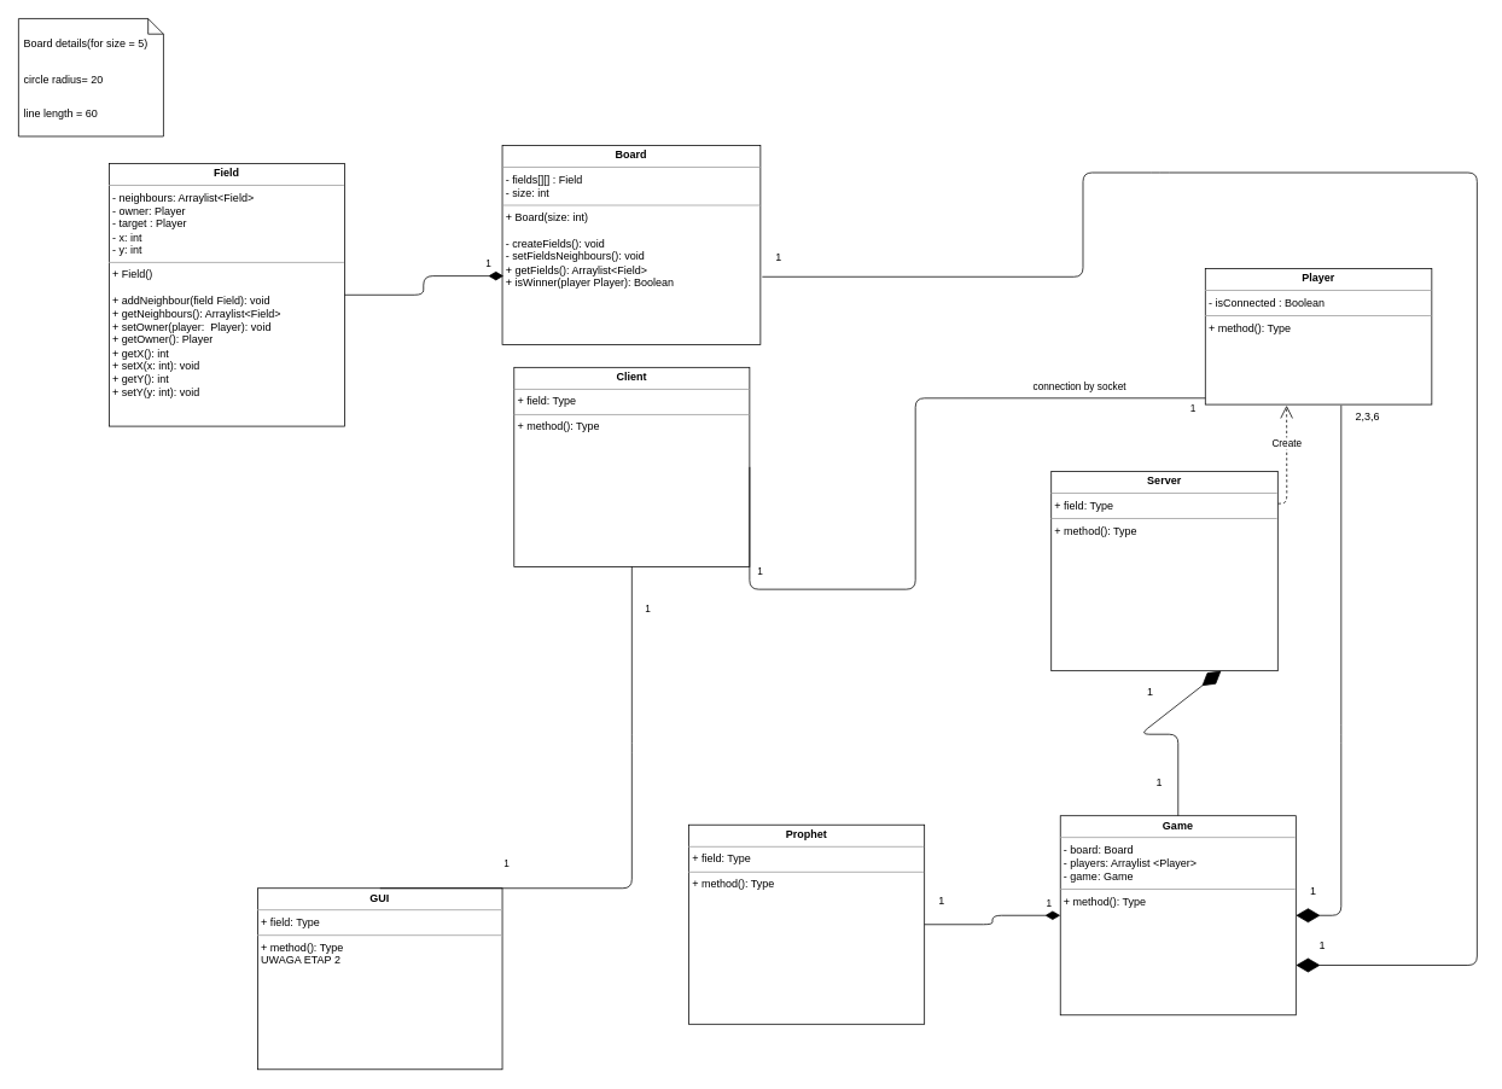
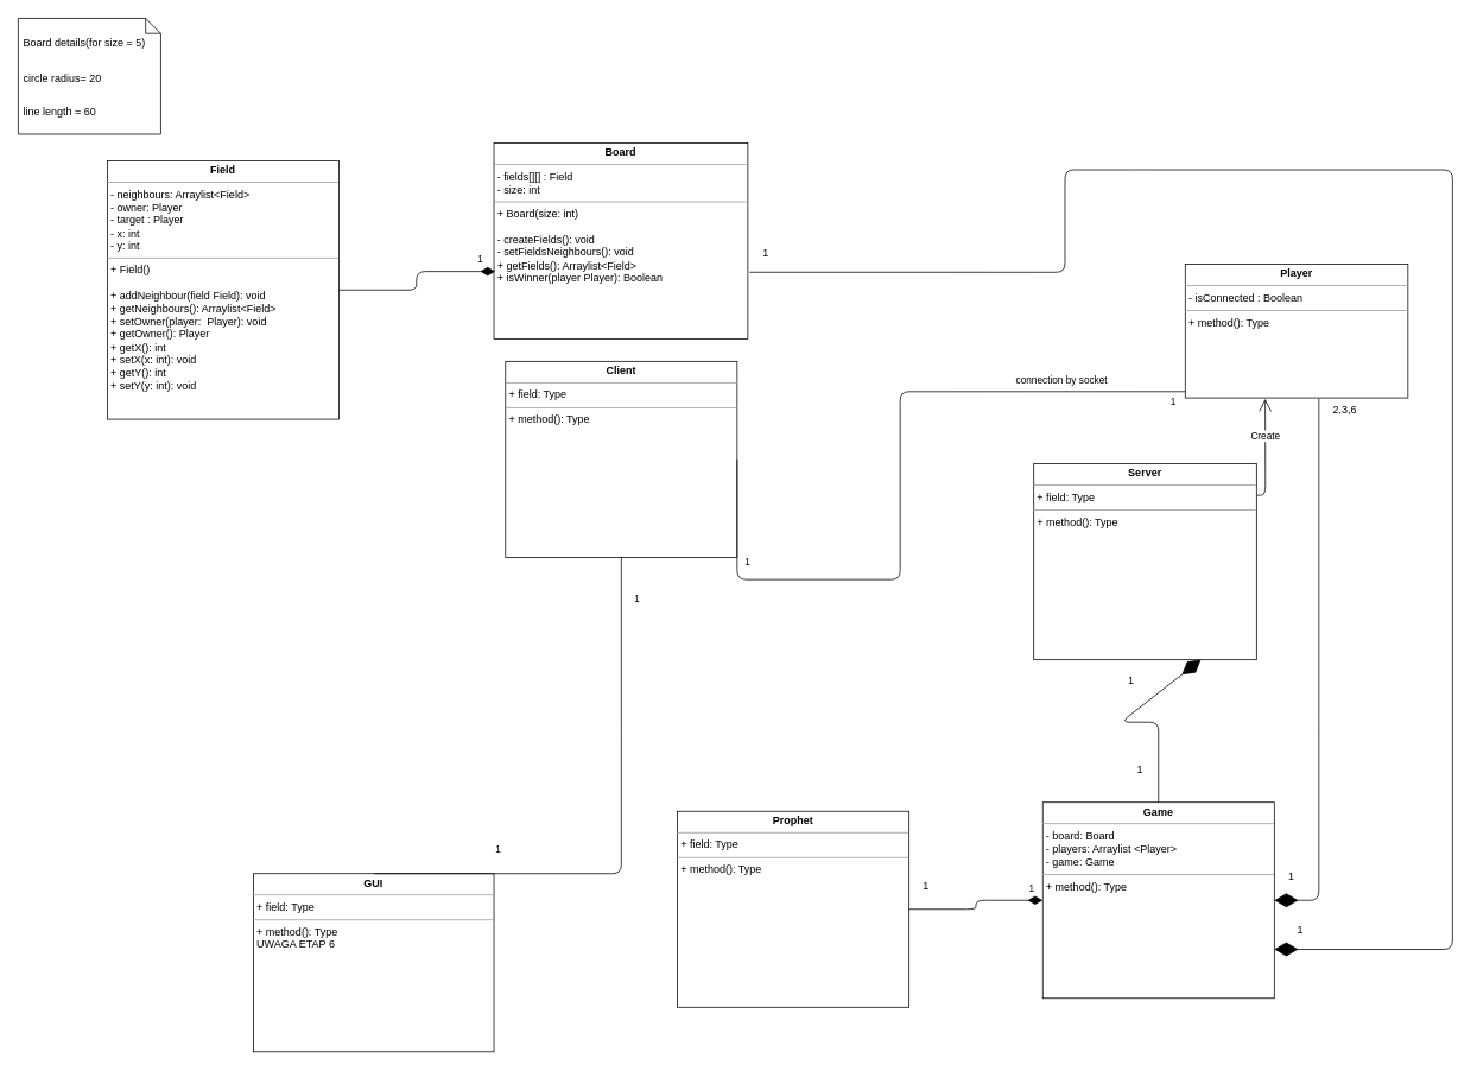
  <mxCell id="0" />
  <mxCell id="1" parent="0" />
  <mxCell id="2" value="&lt;p style=&quot;margin: 0px ; margin-top: 4px ; text-align: center&quot;&gt;&lt;b&gt;Server&lt;/b&gt;&lt;/p&gt;&lt;hr size=&quot;1&quot;&gt;&lt;p style=&quot;margin: 0px ; margin-left: 4px&quot;&gt;+ field: Type&lt;br&gt;&lt;/p&gt;&lt;hr size=&quot;1&quot;&gt;&lt;p style=&quot;margin: 0px ; margin-left: 4px&quot;&gt;+ method(): Type&lt;/p&gt;" style="verticalAlign=top;align=left;overflow=fill;fontSize=12;fontFamily=Helvetica;html=1;" parent="1" vertex="1"><mxGeometry x="1160" y="520" width="250" height="220" as="geometry" /></mxCell>
  <mxCell id="3" value="&lt;p style=&quot;margin: 0px ; margin-top: 4px ; text-align: center&quot;&gt;&lt;b&gt;Board&lt;/b&gt;&lt;/p&gt;&lt;hr size=&quot;1&quot;&gt;&lt;p style=&quot;margin: 0px ; margin-left: 4px&quot;&gt;- fields[][]&lt;span&gt;&amp;nbsp;: Field&lt;/span&gt;&lt;/p&gt;&lt;p style=&quot;margin: 0px ; margin-left: 4px&quot;&gt;- size: int&lt;/p&gt;&lt;hr size=&quot;1&quot;&gt;&lt;p style=&quot;margin: 0px ; margin-left: 4px&quot;&gt;+ Board(size: int)&lt;/p&gt;&lt;p style=&quot;margin: 0px ; margin-left: 4px&quot;&gt;&lt;br&gt;&lt;/p&gt;&lt;p style=&quot;margin: 0px ; margin-left: 4px&quot;&gt;- createFields(): void&lt;/p&gt;&lt;p style=&quot;margin: 0px ; margin-left: 4px&quot;&gt;- setFieldsNeighbours(): void&lt;/p&gt;&lt;p style=&quot;margin: 0px ; margin-left: 4px&quot;&gt;+ getFields(): Arraylist&amp;lt;Field&amp;gt;&lt;/p&gt;&lt;p style=&quot;margin: 0px ; margin-left: 4px&quot;&gt;+ isWinner(player Player): Boolean&lt;/p&gt;" style="verticalAlign=top;align=left;overflow=fill;fontSize=12;fontFamily=Helvetica;html=1;" parent="1" vertex="1"><mxGeometry x="554" y="160" width="285" height="220" as="geometry" /></mxCell>
  <mxCell id="4" value="&lt;p style=&quot;margin: 0px ; margin-top: 4px ; text-align: center&quot;&gt;&lt;b&gt;Field&lt;/b&gt;&lt;/p&gt;&lt;hr size=&quot;1&quot;&gt;&lt;p style=&quot;margin: 0px ; margin-left: 4px&quot;&gt;- neighbours: Arraylist&amp;lt;Field&amp;gt;&lt;/p&gt;&lt;p style=&quot;margin: 0px ; margin-left: 4px&quot;&gt;- owner: Player&lt;/p&gt;&lt;p style=&quot;margin: 0px ; margin-left: 4px&quot;&gt;- target : Player&lt;/p&gt;&lt;p style=&quot;margin: 0px ; margin-left: 4px&quot;&gt;- x: int&lt;/p&gt;&lt;p style=&quot;margin: 0px ; margin-left: 4px&quot;&gt;- y: int&lt;/p&gt;&lt;hr size=&quot;1&quot;&gt;&lt;p style=&quot;margin: 0px ; margin-left: 4px&quot;&gt;+ Field()&lt;/p&gt;&lt;p style=&quot;margin: 0px ; margin-left: 4px&quot;&gt;&lt;br&gt;&lt;/p&gt;&lt;p style=&quot;margin: 0px ; margin-left: 4px&quot;&gt;+ addNeighbour(field Field): void&lt;/p&gt;&lt;p style=&quot;margin: 0px ; margin-left: 4px&quot;&gt;+ getNeighbours(): Arraylist&amp;lt;Field&amp;gt;&lt;/p&gt;&lt;p style=&quot;margin: 0px ; margin-left: 4px&quot;&gt;+ setOwner(player:&amp;nbsp; Player): void&lt;/p&gt;&lt;p style=&quot;margin: 0px ; margin-left: 4px&quot;&gt;+ getOwner(): Player&lt;/p&gt;&lt;p style=&quot;margin: 0px ; margin-left: 4px&quot;&gt;+ getX(): int&lt;/p&gt;&lt;p style=&quot;margin: 0px ; margin-left: 4px&quot;&gt;+ setX(x: int): void&lt;/p&gt;&lt;p style=&quot;margin: 0px 0px 0px 4px&quot;&gt;+ getY(): int&lt;/p&gt;&lt;p style=&quot;margin: 0px 0px 0px 4px&quot;&gt;+ setY(y: int): void&lt;/p&gt;" style="verticalAlign=top;align=left;overflow=fill;fontSize=12;fontFamily=Helvetica;html=1;" parent="1" vertex="1"><mxGeometry x="120" y="180" width="260" height="290" as="geometry" /></mxCell>
  <mxCell id="5" value="&lt;p style=&quot;margin: 0px ; margin-top: 4px ; text-align: center&quot;&gt;&lt;b&gt;Player&lt;/b&gt;&lt;/p&gt;&lt;hr size=&quot;1&quot;&gt;&lt;p style=&quot;margin: 0px ; margin-left: 4px&quot;&gt;- isConnected : Boolean&lt;/p&gt;&lt;hr size=&quot;1&quot;&gt;&lt;p style=&quot;margin: 0px ; margin-left: 4px&quot;&gt;+ method(): Type&lt;/p&gt;" style="verticalAlign=top;align=left;overflow=fill;fontSize=12;fontFamily=Helvetica;html=1;" parent="1" vertex="1"><mxGeometry x="1330" y="296" width="250" height="150" as="geometry" /></mxCell>
  <mxCell id="6" value="&lt;p style=&quot;margin: 0px ; margin-top: 4px ; text-align: center&quot;&gt;&lt;b&gt;Client&lt;/b&gt;&lt;/p&gt;&lt;hr size=&quot;1&quot;&gt;&lt;p style=&quot;margin: 0px ; margin-left: 4px&quot;&gt;+ field: Type&lt;br&gt;&lt;/p&gt;&lt;hr size=&quot;1&quot;&gt;&lt;p style=&quot;margin: 0px ; margin-left: 4px&quot;&gt;+ method(): Type&lt;/p&gt;" style="verticalAlign=top;align=left;overflow=fill;fontSize=12;fontFamily=Helvetica;html=1;" parent="1" vertex="1"><mxGeometry x="567" y="405" width="260" height="220" as="geometry" /></mxCell>
  <mxCell id="7" value="" style="endArrow=none;html=1;edgeStyle=orthogonalEdgeStyle;strokeWidth=1;fontFamily=Helvetica;fontSize=11;align=left;exitX=1;exitY=0.5;exitDx=0;exitDy=0;entryX=0;entryY=0.953;entryDx=0;entryDy=0;entryPerimeter=0;" parent="1" source="6" target="5" edge="1"><mxGeometry relative="1" as="geometry"><mxPoint x="910" y="640" as="sourcePoint" /><mxPoint x="1070" y="640" as="targetPoint" /><Array as="points"><mxPoint x="1010" y="650" /><mxPoint x="1010" y="439" /></Array></mxGeometry></mxCell>
  <mxCell id="8" value="connection by socket" style="edgeLabel;resizable=0;html=1;align=right;verticalAlign=bottom;" parent="7" connectable="0" vertex="1"><mxGeometry x="1" relative="1" as="geometry"><mxPoint x="-86.67" y="-4.74" as="offset" /></mxGeometry></mxCell>
  <mxCell id="9" value="1" style="edgeLabel;resizable=0;html=1;align=right;verticalAlign=bottom;" parent="1" connectable="0" vertex="1"><mxGeometry x="838.997" y="630" as="geometry"><mxPoint x="3" y="8" as="offset" /></mxGeometry></mxCell>
  <mxCell id="10" value="1" style="edgeLabel;resizable=0;html=1;align=right;verticalAlign=bottom;" parent="1" connectable="0" vertex="1"><mxGeometry x="1319.997" y="459" as="geometry" /></mxCell>
- <mxCell id="11" value="&lt;p style=&quot;margin: 0px ; margin-top: 4px ; text-align: center&quot;&gt;&lt;b&gt;GUI&lt;/b&gt;&lt;/p&gt;&lt;hr size=&quot;1&quot;&gt;&lt;p style=&quot;margin: 0px ; margin-left: 4px&quot;&gt;+ field: Type&lt;/p&gt;&lt;hr size=&quot;1&quot;&gt;&lt;p style=&quot;margin: 0px ; margin-left: 4px&quot;&gt;+ method(): Type&lt;/p&gt;&lt;p style=&quot;margin: 0px ; margin-left: 4px&quot;&gt;UWAGA ETAP 2&lt;/p&gt;" style="verticalAlign=top;align=left;overflow=fill;fontSize=12;fontFamily=Helvetica;html=1;" parent="1" vertex="1"><mxGeometry x="284" y="980" width="270" height="200" as="geometry" /></mxCell>
+ <mxCell id="11" value="&lt;p style=&quot;margin: 0px ; margin-top: 4px ; text-align: center&quot;&gt;&lt;b&gt;GUI&lt;/b&gt;&lt;/p&gt;&lt;hr size=&quot;1&quot;&gt;&lt;p style=&quot;margin: 0px ; margin-left: 4px&quot;&gt;+ field: Type&lt;/p&gt;&lt;hr size=&quot;1&quot;&gt;&lt;p style=&quot;margin: 0px ; margin-left: 4px&quot;&gt;+ method(): Type&lt;/p&gt;&lt;p style=&quot;margin: 0px ; margin-left: 4px&quot;&gt;UWAGA ETAP 6&lt;/p&gt;" style="verticalAlign=top;align=left;overflow=fill;fontSize=12;fontFamily=Helvetica;html=1;" parent="1" vertex="1"><mxGeometry x="284" y="980" width="270" height="200" as="geometry" /></mxCell>
  <mxCell id="12" value="1" style="endArrow=none;html=1;endSize=12;startArrow=none;startSize=14;startFill=0;edgeStyle=orthogonalEdgeStyle;align=left;verticalAlign=bottom;strokeWidth=1;fontFamily=Helvetica;fontSize=11;exitX=0.5;exitY=1;exitDx=0;exitDy=0;entryX=0.5;entryY=0;entryDx=0;entryDy=0;endFill=0;" parent="1" source="6" target="11" edge="1"><mxGeometry x="-0.826" y="13" relative="1" as="geometry"><mxPoint x="697" y="770" as="sourcePoint" /><mxPoint x="697" y="970" as="targetPoint" /><Array as="points"><mxPoint x="697" y="820" /><mxPoint x="697" y="820" /></Array><mxPoint as="offset" /></mxGeometry></mxCell>
  <mxCell id="13" value="&lt;span style=&quot;color: rgb(0, 0, 0); font-family: helvetica; font-size: 11px; font-style: normal; font-weight: 400; letter-spacing: normal; text-align: left; text-indent: 0px; text-transform: none; word-spacing: 0px; background-color: rgb(255, 255, 255); display: inline; float: none;&quot;&gt;1&lt;/span&gt;" style="text;whiteSpace=wrap;html=1;fontSize=11;fontFamily=Helvetica;" parent="1" vertex="1"><mxGeometry x="554" y="940" width="30" height="30" as="geometry" /></mxCell>
  <mxCell id="14" value="" style="shape=note2;size=17;childLayout=stackLayout;horizontalStack=0;resizeParent=1;resizeParentMax=0;resizeLast=0;collapsible=0;marginBottom=0;html=1;container=1;fontFamily=Helvetica;fontSize=11;" parent="1" vertex="1"><mxGeometry x="20" y="20" width="160" height="130" as="geometry" /></mxCell>
  <mxCell id="15" value="Board details(for size = 5)" style="text;html=1;strokeColor=none;fillColor=none;align=left;verticalAlign=middle;spacingLeft=4;spacingRight=4;overflow=hidden;rotatable=0;points=[[0,0.5],[1,0.5]];portConstraint=eastwest;" parent="14" vertex="1"><mxGeometry width="160" height="55" as="geometry" /></mxCell>
  <mxCell id="16" value="circle radius= 20" style="text;html=1;strokeColor=none;fillColor=none;align=left;verticalAlign=middle;spacingLeft=4;spacingRight=4;overflow=hidden;rotatable=0;points=[[0,0.5],[1,0.5]];portConstraint=eastwest;" parent="14" vertex="1"><mxGeometry y="55" width="160" height="25" as="geometry" /></mxCell>
  <mxCell id="17" value="line length = 60" style="text;html=1;strokeColor=none;fillColor=none;align=left;verticalAlign=middle;spacingLeft=4;spacingRight=4;overflow=hidden;rotatable=0;points=[[0,0.5],[1,0.5]];portConstraint=eastwest;" parent="14" vertex="1"><mxGeometry y="80" width="160" height="50" as="geometry" /></mxCell>
  <mxCell id="18" value="1" style="endArrow=none;html=1;endSize=12;startArrow=diamondThin;startSize=14;startFill=1;edgeStyle=orthogonalEdgeStyle;align=left;verticalAlign=bottom;entryX=1;entryY=0.5;entryDx=0;entryDy=0;exitX=0.005;exitY=0.655;exitDx=0;exitDy=0;exitPerimeter=0;endFill=0;" parent="1" source="3" target="4" edge="1"><mxGeometry x="-0.786" y="-4" relative="1" as="geometry"><mxPoint x="590" y="364.5" as="sourcePoint" /><mxPoint x="430" y="364.5" as="targetPoint" /><Array as="points" /><mxPoint as="offset" /></mxGeometry></mxCell>
  <mxCell id="19" value="" style="endArrow=diamondThin;endFill=1;endSize=24;html=1;exitX=1.007;exitY=0.659;exitDx=0;exitDy=0;exitPerimeter=0;entryX=1;entryY=0.75;entryDx=0;entryDy=0;" parent="1" source="3" target="26" edge="1"><mxGeometry width="160" relative="1" as="geometry"><mxPoint x="1000" y="310" as="sourcePoint" /><mxPoint x="1590" y="1100" as="targetPoint" /><Array as="points"><mxPoint x="1195" y="305" /><mxPoint x="1195" y="190" /><mxPoint x="1280" y="190" /><mxPoint x="1630" y="190" /><mxPoint x="1630" y="1065" /></Array></mxGeometry></mxCell>
  <mxCell id="20" value="1&#10;" style="text;strokeColor=none;fillColor=none;align=left;verticalAlign=top;spacingLeft=4;spacingRight=4;overflow=hidden;rotatable=0;points=[[0,0.5],[1,0.5]];portConstraint=eastwest;" parent="1" vertex="1"><mxGeometry x="850" y="270" width="100" height="26" as="geometry" /></mxCell>
  <mxCell id="21" value="1&#10;" style="text;strokeColor=none;fillColor=none;align=left;verticalAlign=top;spacingLeft=4;spacingRight=4;overflow=hidden;rotatable=0;points=[[0,0.5],[1,0.5]];portConstraint=eastwest;" parent="1" vertex="1"><mxGeometry x="1450" y="1030" width="100" height="26" as="geometry" /></mxCell>
  <mxCell id="22" value="" style="endArrow=diamondThin;endFill=1;endSize=24;html=1;entryX=1;entryY=0.5;entryDx=0;entryDy=0;" parent="1" target="26" edge="1"><mxGeometry width="160" relative="1" as="geometry"><mxPoint x="1480" y="447" as="sourcePoint" /><mxPoint x="1220" y="760" as="targetPoint" /><Array as="points"><mxPoint x="1480" y="810" /><mxPoint x="1480" y="1010" /></Array></mxGeometry></mxCell>
  <mxCell id="23" value="1" style="text;strokeColor=none;fillColor=none;align=left;verticalAlign=top;spacingLeft=4;spacingRight=4;overflow=hidden;rotatable=0;points=[[0,0.5],[1,0.5]];portConstraint=eastwest;" parent="1" vertex="1"><mxGeometry x="1405" y="970" width="100" height="26" as="geometry" /></mxCell>
  <mxCell id="24" value="2,3,6&#10;" style="text;strokeColor=none;fillColor=none;align=left;verticalAlign=top;spacingLeft=4;spacingRight=4;overflow=hidden;rotatable=0;points=[[0,0.5],[1,0.5]];portConstraint=eastwest;" parent="1" vertex="1"><mxGeometry x="1490" y="446" width="100" height="26" as="geometry" /></mxCell>
  <mxCell id="25" value="&lt;p style=&quot;margin: 0px ; margin-top: 4px ; text-align: center&quot;&gt;&lt;b&gt;Prophet&lt;/b&gt;&lt;/p&gt;&lt;hr size=&quot;1&quot;&gt;&lt;p style=&quot;margin: 0px ; margin-left: 4px&quot;&gt;+ field: Type&lt;br&gt;&lt;/p&gt;&lt;hr size=&quot;1&quot;&gt;&lt;p style=&quot;margin: 0px ; margin-left: 4px&quot;&gt;+ method(): Type&lt;/p&gt;" style="verticalAlign=top;align=left;overflow=fill;fontSize=12;fontFamily=Helvetica;html=1;" parent="1" vertex="1"><mxGeometry x="760" y="910" width="260" height="220" as="geometry" /></mxCell>
  <mxCell id="26" value="&lt;p style=&quot;margin: 0px ; margin-top: 4px ; text-align: center&quot;&gt;&lt;b&gt;Game&lt;/b&gt;&lt;/p&gt;&lt;hr size=&quot;1&quot;&gt;&lt;p style=&quot;margin: 0px 0px 0px 4px&quot;&gt;- board: Board&lt;/p&gt;&lt;p style=&quot;margin: 0px 0px 0px 4px&quot;&gt;- players: Arraylist &amp;lt;Player&amp;gt;&lt;/p&gt;&lt;p style=&quot;margin: 0px 0px 0px 4px&quot;&gt;- game: Game&lt;/p&gt;&lt;hr size=&quot;1&quot;&gt;&lt;p style=&quot;margin: 0px ; margin-left: 4px&quot;&gt;+ method(): Type&lt;/p&gt;" style="verticalAlign=top;align=left;overflow=fill;fontSize=12;fontFamily=Helvetica;html=1;" vertex="1" parent="1"><mxGeometry x="1170" y="900" width="260" height="220" as="geometry" /></mxCell>
- <mxCell id="27" value="Create" style="endArrow=open;endSize=12;dashed=1;html=1;entryX=0.359;entryY=1.007;entryDx=0;entryDy=0;exitX=1.002;exitY=0.161;exitDx=0;exitDy=0;exitPerimeter=0;entryPerimeter=0;" edge="1" parent="1" source="2" target="5"><mxGeometry x="0.298" width="160" relative="1" as="geometry"><mxPoint x="1550" y="555" as="sourcePoint" /><mxPoint x="1420" y="745" as="targetPoint" /><Array as="points"><mxPoint x="1420" y="555" /></Array><mxPoint as="offset" /></mxGeometry></mxCell>
+ <mxCell id="27" value="Create" style="endArrow=open;endSize=12;dashed=0;html=1;entryX=0.359;entryY=1.007;entryDx=0;entryDy=0;exitX=1.002;exitY=0.161;exitDx=0;exitDy=0;exitPerimeter=0;entryPerimeter=0;" edge="1" parent="1" source="2" target="5"><mxGeometry x="0.298" width="160" relative="1" as="geometry"><mxPoint x="1550" y="555" as="sourcePoint" /><mxPoint x="1420" y="745" as="targetPoint" /><Array as="points"><mxPoint x="1420" y="555" /></Array><mxPoint as="offset" /></mxGeometry></mxCell>
  <mxCell id="28" value="" style="endArrow=diamondThin;endFill=1;endSize=24;html=1;entryX=0.75;entryY=1;entryDx=0;entryDy=0;exitX=0.5;exitY=0;exitDx=0;exitDy=0;" edge="1" parent="1" source="26" target="2"><mxGeometry width="160" relative="1" as="geometry"><mxPoint x="1250.5" y="900" as="sourcePoint" /><mxPoint x="1251" y="790" as="targetPoint" /><Array as="points"><mxPoint x="1300" y="810" /><mxPoint x="1258" y="810" /></Array></mxGeometry></mxCell>
  <mxCell id="29" value="1" style="text;strokeColor=none;fillColor=none;align=left;verticalAlign=top;spacingLeft=4;spacingRight=4;overflow=hidden;rotatable=0;points=[[0,0.5],[1,0.5]];portConstraint=eastwest;" vertex="1" parent="1"><mxGeometry x="1270" y="849" width="100" height="26" as="geometry" /></mxCell>
  <mxCell id="30" value="1" style="text;strokeColor=none;fillColor=none;align=left;verticalAlign=top;spacingLeft=4;spacingRight=4;overflow=hidden;rotatable=0;points=[[0,0.5],[1,0.5]];portConstraint=eastwest;" vertex="1" parent="1"><mxGeometry x="1260" y="750" width="100" height="26" as="geometry" /></mxCell>
  <mxCell id="31" value="1&#10;" style="text;strokeColor=none;fillColor=none;align=left;verticalAlign=top;spacingLeft=4;spacingRight=4;overflow=hidden;rotatable=0;points=[[0,0.5],[1,0.5]];portConstraint=eastwest;" vertex="1" parent="1"><mxGeometry x="1440" y="970" width="100" height="26" as="geometry" /></mxCell>
  <mxCell id="32" value="1" style="endArrow=none;html=1;endSize=12;startArrow=diamondThin;startSize=14;startFill=1;edgeStyle=orthogonalEdgeStyle;align=left;verticalAlign=bottom;exitX=0;exitY=0.5;exitDx=0;exitDy=0;endFill=0;" edge="1" parent="1" source="26" target="25"><mxGeometry x="-0.786" y="-4" relative="1" as="geometry"><mxPoint x="1155.425" y="996" as="sourcePoint" /><mxPoint x="1060" y="990" as="targetPoint" /><Array as="points" /><mxPoint as="offset" /></mxGeometry></mxCell>
  <mxCell id="33" value="1&#10;" style="text;strokeColor=none;fillColor=none;align=left;verticalAlign=top;spacingLeft=4;spacingRight=4;overflow=hidden;rotatable=0;points=[[0,0.5],[1,0.5]];portConstraint=eastwest;" vertex="1" parent="1"><mxGeometry x="1030" y="980" width="100" height="26" as="geometry" /></mxCell>
